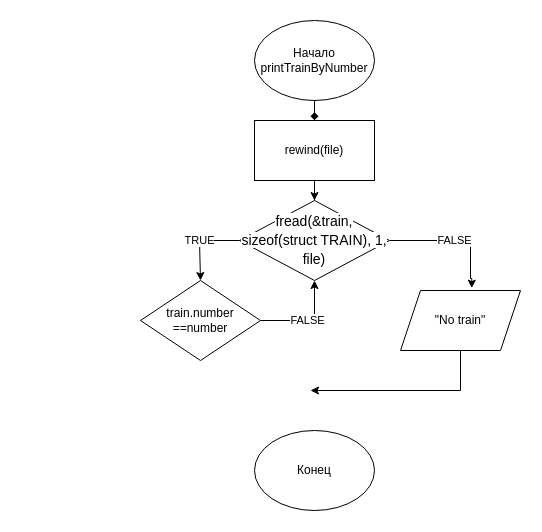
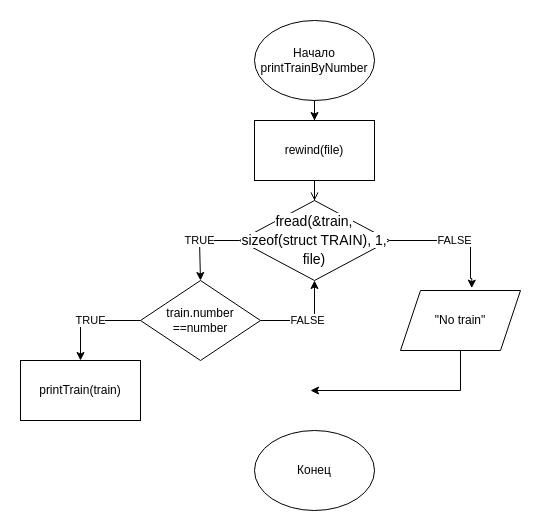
  <mxCell id="0" />
  <mxCell id="1" parent="0" />
- <mxCell id="2" style="edgeStyle=orthogonalEdgeStyle;rounded=0;orthogonalLoop=1;jettySize=auto;html=1;endArrow=diamond;" edge="1" parent="1" source="3" target="5"><mxGeometry relative="1" as="geometry" /></mxCell>
+ <mxCell id="2" style="edgeStyle=orthogonalEdgeStyle;rounded=0;orthogonalLoop=1;jettySize=auto;html=1;" edge="1" parent="1" source="3" target="5"><mxGeometry relative="1" as="geometry" /></mxCell>
  <mxCell id="3" value="Начало&lt;br&gt;printTrainByNumber" style="ellipse;whiteSpace=wrap;html=1;" vertex="1" parent="1"><mxGeometry x="254" y="20" width="120" height="80" as="geometry" /></mxCell>
- <mxCell id="4" style="edgeStyle=orthogonalEdgeStyle;rounded=0;orthogonalLoop=1;jettySize=auto;html=1;entryX=0.5;entryY=0;entryDx=0;entryDy=0;" edge="1" parent="1" source="5" target="8"><mxGeometry relative="1" as="geometry" /></mxCell>
+ <mxCell id="4" style="edgeStyle=orthogonalEdgeStyle;rounded=0;orthogonalLoop=1;jettySize=auto;html=1;entryX=0.5;entryY=0;entryDx=0;entryDy=0;endArrow=open;" edge="1" parent="1" source="5" target="8"><mxGeometry relative="1" as="geometry" /></mxCell>
  <mxCell id="5" value="rewind(file)" style="rounded=0;whiteSpace=wrap;html=1;" vertex="1" parent="1"><mxGeometry x="254" y="120" width="120" height="60" as="geometry" /></mxCell>
  <mxCell id="6" value="TRUE" style="edgeStyle=orthogonalEdgeStyle;rounded=0;orthogonalLoop=1;jettySize=auto;html=1;entryX=0.5;entryY=0;entryDx=0;entryDy=0;" edge="1" parent="1" source="8" target="11"><mxGeometry relative="1" as="geometry"><Array as="points"><mxPoint x="199" y="240" /></Array></mxGeometry></mxCell>
  <mxCell id="7" value="FALSE" style="edgeStyle=orthogonalEdgeStyle;rounded=0;orthogonalLoop=1;jettySize=auto;html=1;entryX=0.594;entryY=-0.039;entryDx=0;entryDy=0;entryPerimeter=0;" edge="1" parent="1" source="8" target="14"><mxGeometry relative="1" as="geometry"><Array as="points"><mxPoint x="470" y="240" /><mxPoint x="470" y="278" /></Array></mxGeometry></mxCell>
  <mxCell id="8" value="&lt;div style=&quot;font-size: 14px; line-height: 19px;&quot;&gt;&lt;span style=&quot;background-color: rgb(255, 255, 255);&quot;&gt;fread(&amp;amp;train, sizeof(struct TRAIN), 1, file)&lt;/span&gt;&lt;/div&gt;" style="rhombus;whiteSpace=wrap;html=1;" vertex="1" parent="1"><mxGeometry x="239" y="200" width="150" height="80" as="geometry" /></mxCell>
+ <mxCell id="9" value="TRUE" style="edgeStyle=orthogonalEdgeStyle;rounded=0;orthogonalLoop=1;jettySize=auto;html=1;entryX=0.5;entryY=0;entryDx=0;entryDy=0;" edge="1" parent="1" source="11" target="12"><mxGeometry relative="1" as="geometry"><Array as="points"><mxPoint x="80" y="320" /></Array></mxGeometry></mxCell>
  <mxCell id="10" value="FALSE" style="edgeStyle=orthogonalEdgeStyle;rounded=0;orthogonalLoop=1;jettySize=auto;html=1;entryX=0.5;entryY=1;entryDx=0;entryDy=0;" edge="1" parent="1" source="11" target="8"><mxGeometry relative="1" as="geometry"><Array as="points"><mxPoint x="314" y="320" /></Array></mxGeometry></mxCell>
  <mxCell id="11" value="train.number ==number" style="rhombus;whiteSpace=wrap;html=1;" vertex="1" parent="1"><mxGeometry x="140" y="280" width="120" height="80" as="geometry" /></mxCell>
+ <mxCell id="12" value="printTrain(train)" style="rounded=0;whiteSpace=wrap;html=1;" vertex="1" parent="1"><mxGeometry x="20" y="360" width="120" height="60" as="geometry" /></mxCell>
  <mxCell id="13" style="edgeStyle=orthogonalEdgeStyle;rounded=0;orthogonalLoop=1;jettySize=auto;html=1;" edge="1" parent="1" source="14"><mxGeometry relative="1" as="geometry"><mxPoint x="310" y="390" as="targetPoint" /><Array as="points"><mxPoint x="460" y="390" /></Array></mxGeometry></mxCell>
  <mxCell id="14" value="&quot;No train&quot;" style="shape=parallelogram;perimeter=parallelogramPerimeter;whiteSpace=wrap;html=1;fixedSize=1;" vertex="1" parent="1"><mxGeometry x="400" y="290" width="120" height="60" as="geometry" /></mxCell>
  <mxCell id="15" value="Конец" style="ellipse;whiteSpace=wrap;html=1;" vertex="1" parent="1"><mxGeometry x="254" y="430" width="120" height="80" as="geometry" /></mxCell>
